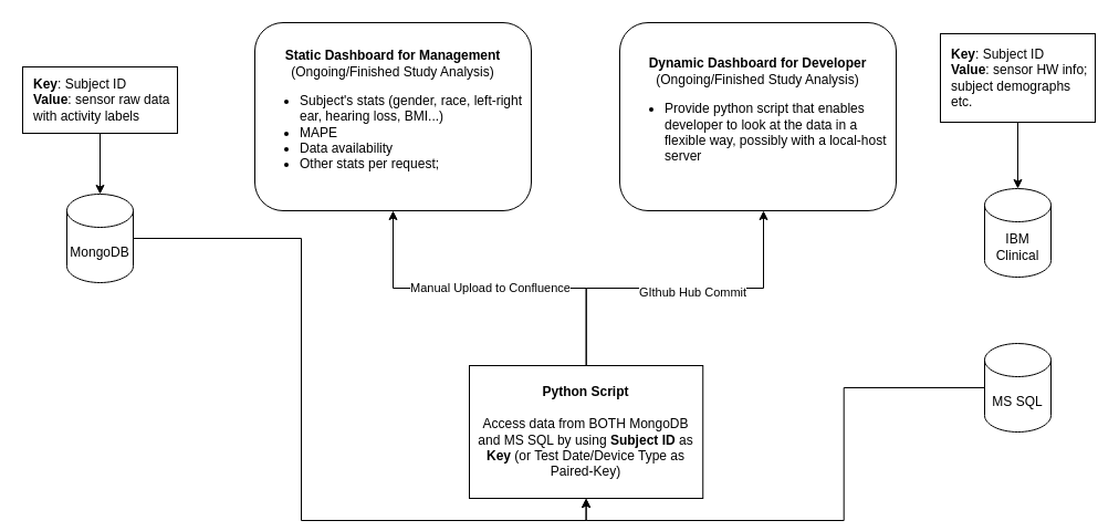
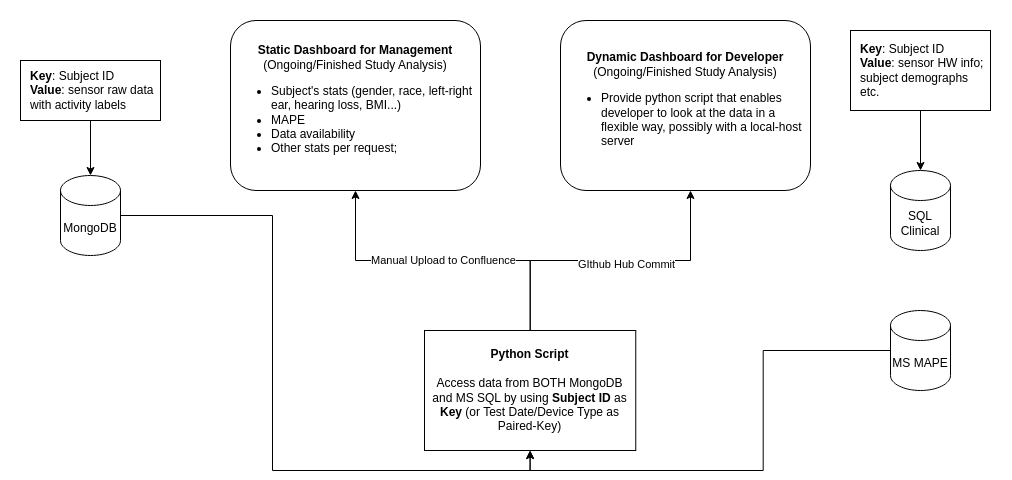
  <mxCell id="0" />
  <mxCell id="1" parent="0" />
  <mxCell id="2" style="edgeStyle=orthogonalEdgeStyle;rounded=0;orthogonalLoop=1;jettySize=auto;html=1;entryX=0.5;entryY=1;entryDx=0;entryDy=0;" edge="1" parent="1" source="3" target="15"><mxGeometry relative="1" as="geometry" /></mxCell>
  <mxCell id="3" value="MongoDB" style="shape=cylinder3;whiteSpace=wrap;html=1;boundedLbl=1;backgroundOutline=1;size=15;" vertex="1" parent="1"><mxGeometry x="60" y="175" width="60" height="80" as="geometry" /></mxCell>
- <mxCell id="4" value="IBM Clinical" style="shape=cylinder3;whiteSpace=wrap;html=1;boundedLbl=1;backgroundOutline=1;size=15;" vertex="1" parent="1"><mxGeometry x="890" y="170" width="60" height="80" as="geometry" /></mxCell>
+ <mxCell id="4" value="SQL Clinical" style="shape=cylinder3;whiteSpace=wrap;html=1;boundedLbl=1;backgroundOutline=1;size=15;" vertex="1" parent="1"><mxGeometry x="890" y="170" width="60" height="80" as="geometry" /></mxCell>
  <mxCell id="5" style="edgeStyle=orthogonalEdgeStyle;rounded=0;orthogonalLoop=1;jettySize=auto;html=1;entryX=0.5;entryY=1;entryDx=0;entryDy=0;" edge="1" parent="1" source="6" target="15"><mxGeometry relative="1" as="geometry" /></mxCell>
- <mxCell id="6" value="MS SQL" style="shape=cylinder3;whiteSpace=wrap;html=1;boundedLbl=1;backgroundOutline=1;size=15;" vertex="1" parent="1"><mxGeometry x="890" y="310" width="60" height="80" as="geometry" /></mxCell>
+ <mxCell id="6" value="MS MAPE" style="shape=cylinder3;whiteSpace=wrap;html=1;boundedLbl=1;backgroundOutline=1;size=15;" vertex="1" parent="1"><mxGeometry x="890" y="310" width="60" height="80" as="geometry" /></mxCell>
  <mxCell id="7" style="edgeStyle=orthogonalEdgeStyle;rounded=0;orthogonalLoop=1;jettySize=auto;html=1;entryX=0.5;entryY=0;entryDx=0;entryDy=0;entryPerimeter=0;" edge="1" parent="1" source="8" target="4"><mxGeometry relative="1" as="geometry" /></mxCell>
  <mxCell id="8" value="&lt;blockquote style=&quot;margin: 0 0 0 40px ; border: none ; padding: 0px&quot;&gt;&lt;/blockquote&gt;&lt;b&gt;Key&lt;/b&gt;&lt;span&gt;: Subject ID&lt;/span&gt;&lt;br&gt;&lt;b&gt;Value&lt;/b&gt;: sensor HW info; subject demographs etc.&amp;nbsp;" style="rounded=0;whiteSpace=wrap;html=1;align=left;spacingLeft=8;" vertex="1" parent="1"><mxGeometry x="850" y="30" width="140" height="80" as="geometry" /></mxCell>
  <mxCell id="9" value="&lt;b&gt;Static Dashboard for Management&lt;/b&gt;&lt;br&gt;(Ongoing/Finished Study Analysis)&lt;br&gt;&lt;ul&gt;&lt;li style=&quot;text-align: left&quot;&gt;Subject's stats (gender, race, left-right ear, hearing loss, BMI...)&lt;/li&gt;&lt;li style=&quot;text-align: left&quot;&gt;MAPE&amp;nbsp;&lt;/li&gt;&lt;li style=&quot;text-align: left&quot;&gt;Data availability&lt;/li&gt;&lt;li style=&quot;text-align: left&quot;&gt;Other stats per request;&lt;/li&gt;&lt;/ul&gt;" style="rounded=1;whiteSpace=wrap;html=1;align=center;" vertex="1" parent="1"><mxGeometry x="230" y="20" width="250" height="170" as="geometry" /></mxCell>
  <mxCell id="10" style="edgeStyle=orthogonalEdgeStyle;rounded=0;orthogonalLoop=1;jettySize=auto;html=1;entryX=0.5;entryY=0;entryDx=0;entryDy=0;entryPerimeter=0;" edge="1" parent="1" source="11" target="3"><mxGeometry relative="1" as="geometry" /></mxCell>
  <mxCell id="11" value="&lt;blockquote style=&quot;margin: 0 0 0 40px ; border: none ; padding: 0px&quot;&gt;&lt;/blockquote&gt;&lt;b&gt;Key&lt;/b&gt;&lt;span&gt;: Subject ID&lt;/span&gt;&lt;br&gt;&lt;b&gt;Value&lt;/b&gt;: sensor raw data with activity labels" style="rounded=0;whiteSpace=wrap;html=1;align=left;spacingLeft=8;" vertex="1" parent="1"><mxGeometry x="20" y="60" width="140" height="60" as="geometry" /></mxCell>
  <mxCell id="12" value="Manual Upload to Confluence" style="edgeStyle=orthogonalEdgeStyle;rounded=0;orthogonalLoop=1;jettySize=auto;html=1;" edge="1" parent="1" source="15" target="9"><mxGeometry relative="1" as="geometry" /></mxCell>
  <mxCell id="13" style="edgeStyle=orthogonalEdgeStyle;rounded=0;orthogonalLoop=1;jettySize=auto;html=1;" edge="1" parent="1" source="15" target="16"><mxGeometry relative="1" as="geometry"><Array as="points"><mxPoint x="530" y="260" /><mxPoint x="690" y="260" /></Array></mxGeometry></mxCell>
  <mxCell id="14" value="GIthub Hub Commit" style="edgeLabel;html=1;align=center;verticalAlign=middle;resizable=0;points=[];" vertex="1" connectable="0" parent="13"><mxGeometry x="0.108" y="-3" relative="1" as="geometry"><mxPoint as="offset" /></mxGeometry></mxCell>
  <mxCell id="15" value="&lt;b&gt;Python Script &lt;br&gt;&lt;/b&gt;&lt;br&gt;Access data from BOTH MongoDB and MS SQL by using &lt;b&gt;Subject ID&lt;/b&gt; as &lt;b&gt;Key &lt;/b&gt;(or Test Date/Device Type as Paired-Key)" style="rounded=0;whiteSpace=wrap;html=1;align=center;" vertex="1" parent="1"><mxGeometry x="424" y="330" width="211.25" height="120" as="geometry" /></mxCell>
  <mxCell id="16" value="&lt;b&gt;Dynamic Dashboard for Developer&lt;/b&gt;&lt;br&gt;(Ongoing/Finished Study Analysis)&lt;br&gt;&lt;ul&gt;&lt;li style=&quot;text-align: left&quot;&gt;Provide python script that enables developer to look at the data in a flexible way, possibly with a local-host server&lt;/li&gt;&lt;/ul&gt;" style="rounded=1;whiteSpace=wrap;html=1;align=center;" vertex="1" parent="1"><mxGeometry x="560" y="20" width="250" height="170" as="geometry" /></mxCell>
